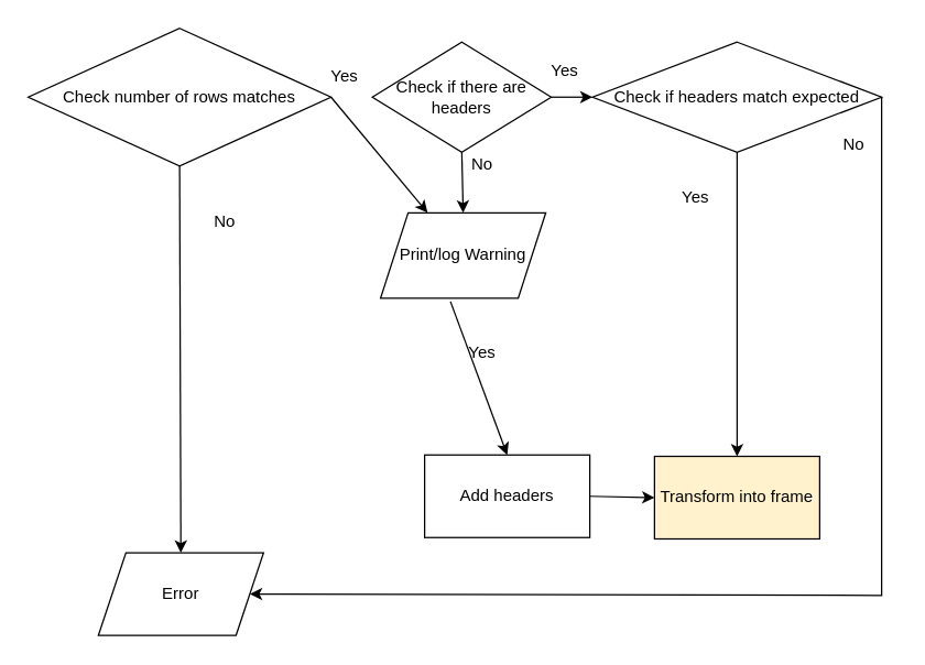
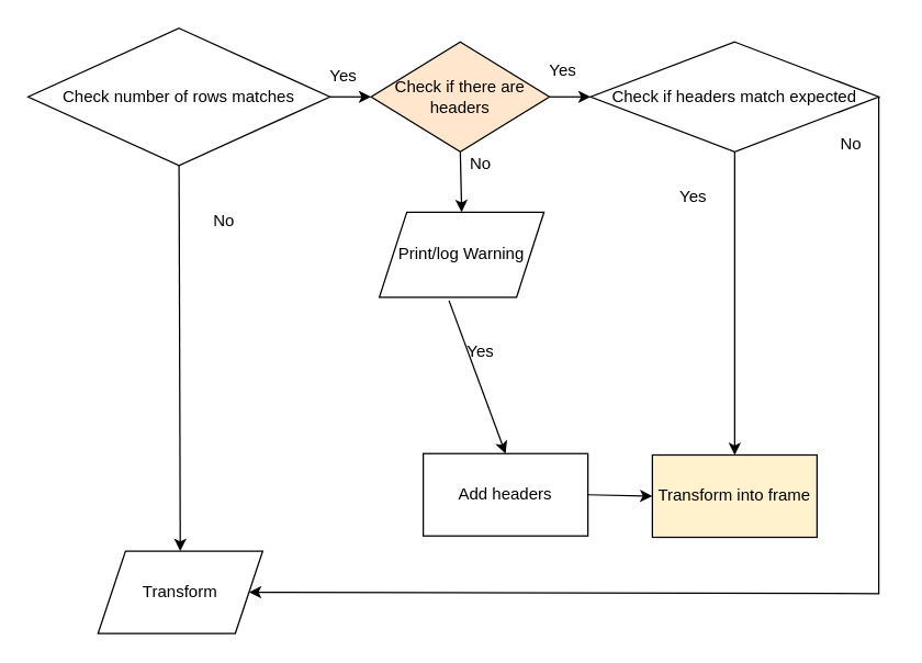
  <mxCell id="0" />
  <mxCell id="1" parent="0" />
  <mxCell id="2" value="Check number of rows matches" style="rhombus;whiteSpace=wrap;html=1;" parent="1" vertex="1"><mxGeometry x="20" y="20" width="220" height="100" as="geometry" /></mxCell>
- <mxCell id="3" value="Check if there are headers" style="rhombus;whiteSpace=wrap;html=1;" parent="1" vertex="1"><mxGeometry x="270" y="30" width="130" height="80" as="geometry" /></mxCell>
+ <mxCell id="3" value="Check if there are headers" style="rhombus;whiteSpace=wrap;html=1;fillColor=#ffe6cc;" parent="1" vertex="1"><mxGeometry x="270" y="30" width="130" height="80" as="geometry" /></mxCell>
  <mxCell id="4" value="Check if headers match expected" style="rhombus;whiteSpace=wrap;html=1;" parent="1" vertex="1"><mxGeometry x="430" y="30" width="210" height="80" as="geometry" /></mxCell>
- <mxCell id="5" value="" style="endArrow=classic;html=1;rounded=0;exitX=1;exitY=0.5;exitDx=0;exitDy=0;" parent="1" source="2" target="11" edge="1"><mxGeometry width="50" height="50" relative="1" as="geometry"><mxPoint x="110" y="300" as="sourcePoint" /><mxPoint x="160" y="250" as="targetPoint" /></mxGeometry></mxCell>
+ <mxCell id="5" value="" style="endArrow=classic;html=1;rounded=0;exitX=1;exitY=0.5;exitDx=0;exitDy=0;entryX=0;entryY=0.5;entryDx=0;entryDy=0;" parent="1" source="2" target="3" edge="1"><mxGeometry width="50" height="50" relative="1" as="geometry"><mxPoint x="110" y="300" as="sourcePoint" /><mxPoint x="160" y="250" as="targetPoint" /></mxGeometry></mxCell>
  <mxCell id="6" value="" style="endArrow=classic;html=1;rounded=0;exitX=1;exitY=0.5;exitDx=0;exitDy=0;" parent="1" source="3" target="4" edge="1"><mxGeometry width="50" height="50" relative="1" as="geometry"><mxPoint x="320" y="190" as="sourcePoint" /><mxPoint x="376" y="300" as="targetPoint" /></mxGeometry></mxCell>
  <mxCell id="7" value="Transform into frame" style="rounded=0;whiteSpace=wrap;html=1;fillColor=#fff2cc;" parent="1" vertex="1"><mxGeometry x="475" y="331" width="120" height="60" as="geometry" /></mxCell>
- <mxCell id="8" value="Error" style="shape=parallelogram;perimeter=parallelogramPerimeter;whiteSpace=wrap;html=1;fixedSize=1;" parent="1" vertex="1"><mxGeometry x="71" y="401" width="120" height="60" as="geometry" /></mxCell>
+ <mxCell id="8" value="Transform" style="shape=parallelogram;perimeter=parallelogramPerimeter;whiteSpace=wrap;html=1;fixedSize=1;" parent="1" vertex="1"><mxGeometry x="71" y="401" width="120" height="60" as="geometry" /></mxCell>
  <mxCell id="9" value="" style="endArrow=classic;html=1;rounded=0;exitX=0.5;exitY=1;exitDx=0;exitDy=0;" parent="1" source="2" target="8" edge="1"><mxGeometry width="50" height="50" relative="1" as="geometry"><mxPoint x="250" y="280" as="sourcePoint" /><mxPoint x="300" y="230" as="targetPoint" /></mxGeometry></mxCell>
  <mxCell id="10" value="" style="endArrow=classic;html=1;rounded=0;exitX=0.5;exitY=1;exitDx=0;exitDy=0;entryX=0.5;entryY=0;entryDx=0;entryDy=0;" parent="1" source="3" target="11" edge="1"><mxGeometry width="50" height="50" relative="1" as="geometry"><mxPoint x="350" y="180" as="sourcePoint" /><mxPoint x="400" y="130" as="targetPoint" /></mxGeometry></mxCell>
  <mxCell id="11" value="Print/log Warning" style="shape=parallelogram;perimeter=parallelogramPerimeter;whiteSpace=wrap;html=1;fixedSize=1;" parent="1" vertex="1"><mxGeometry x="276" y="154" width="120" height="62" as="geometry" /></mxCell>
  <mxCell id="12" value="" style="endArrow=classic;html=1;rounded=0;exitX=0.423;exitY=1.04;exitDx=0;exitDy=0;exitPerimeter=0;entryX=0.5;entryY=0;entryDx=0;entryDy=0;" parent="1" source="11" target="22" edge="1"><mxGeometry width="50" height="50" relative="1" as="geometry"><mxPoint x="350" y="180" as="sourcePoint" /><mxPoint x="400" y="130" as="targetPoint" /></mxGeometry></mxCell>
  <mxCell id="13" value="Yes" style="text;html=1;strokeColor=none;fillColor=none;align=center;verticalAlign=middle;whiteSpace=wrap;rounded=0;" parent="1" vertex="1"><mxGeometry x="220" y="40" width="60" height="30" as="geometry" /></mxCell>
  <mxCell id="14" value="No" style="text;html=1;strokeColor=none;fillColor=none;align=center;verticalAlign=middle;whiteSpace=wrap;rounded=0;" parent="1" vertex="1"><mxGeometry x="133" y="146" width="60" height="30" as="geometry" /></mxCell>
  <mxCell id="15" value="No" style="text;html=1;strokeColor=none;fillColor=none;align=center;verticalAlign=middle;whiteSpace=wrap;rounded=0;" parent="1" vertex="1"><mxGeometry x="320" y="104" width="60" height="30" as="geometry" /></mxCell>
  <mxCell id="16" value="Yes" style="text;html=1;strokeColor=none;fillColor=none;align=center;verticalAlign=middle;whiteSpace=wrap;rounded=0;" parent="1" vertex="1"><mxGeometry x="320" y="241" width="60" height="30" as="geometry" /></mxCell>
  <mxCell id="17" value="Yes" style="text;html=1;strokeColor=none;fillColor=none;align=center;verticalAlign=middle;whiteSpace=wrap;rounded=0;" parent="1" vertex="1"><mxGeometry x="380" y="36" width="60" height="30" as="geometry" /></mxCell>
  <mxCell id="18" value="No" style="text;html=1;strokeColor=none;fillColor=none;align=center;verticalAlign=middle;whiteSpace=wrap;rounded=0;" parent="1" vertex="1"><mxGeometry x="590" y="90" width="60" height="30" as="geometry" /></mxCell>
  <mxCell id="19" value="" style="endArrow=classic;html=1;rounded=0;exitX=0.5;exitY=1;exitDx=0;exitDy=0;entryX=0.5;entryY=0;entryDx=0;entryDy=0;" parent="1" source="4" target="7" edge="1"><mxGeometry width="50" height="50" relative="1" as="geometry"><mxPoint x="350" y="180" as="sourcePoint" /><mxPoint x="400" y="130" as="targetPoint" /></mxGeometry></mxCell>
  <mxCell id="20" value="Yes" style="text;html=1;strokeColor=none;fillColor=none;align=center;verticalAlign=middle;whiteSpace=wrap;rounded=0;" parent="1" vertex="1"><mxGeometry x="475" y="128" width="60" height="30" as="geometry" /></mxCell>
  <mxCell id="21" value="" style="endArrow=classic;html=1;rounded=0;exitX=1;exitY=0.5;exitDx=0;exitDy=0;entryX=1;entryY=0.5;entryDx=0;entryDy=0;" parent="1" source="4" target="8" edge="1"><mxGeometry width="50" height="50" relative="1" as="geometry"><mxPoint x="640" y="163" as="sourcePoint" /><mxPoint x="197" y="440" as="targetPoint" /><Array as="points"><mxPoint x="640" y="432" /></Array></mxGeometry></mxCell>
  <mxCell id="22" value="Add headers" style="rounded=0;whiteSpace=wrap;html=1;" parent="1" vertex="1"><mxGeometry x="308" y="330" width="120" height="60" as="geometry" /></mxCell>
  <mxCell id="23" value="" style="endArrow=classic;html=1;rounded=0;exitX=1;exitY=0.5;exitDx=0;exitDy=0;entryX=0;entryY=0.5;entryDx=0;entryDy=0;" parent="1" source="22" target="7" edge="1"><mxGeometry width="50" height="50" relative="1" as="geometry"><mxPoint x="336.76" y="202.48" as="sourcePoint" /><mxPoint x="420" y="250" as="targetPoint" /></mxGeometry></mxCell>
